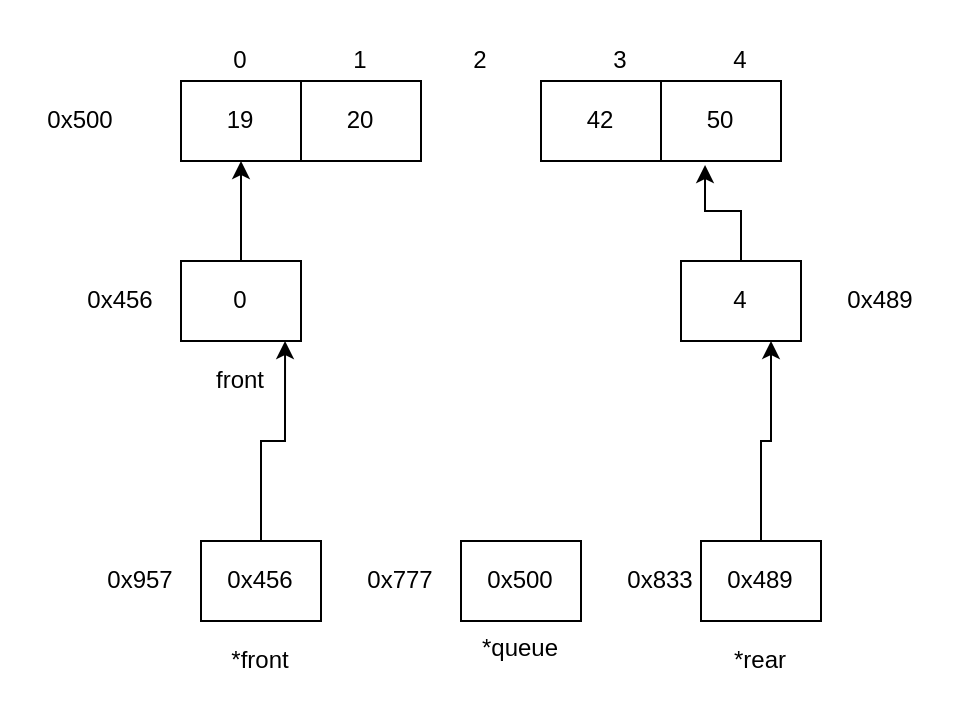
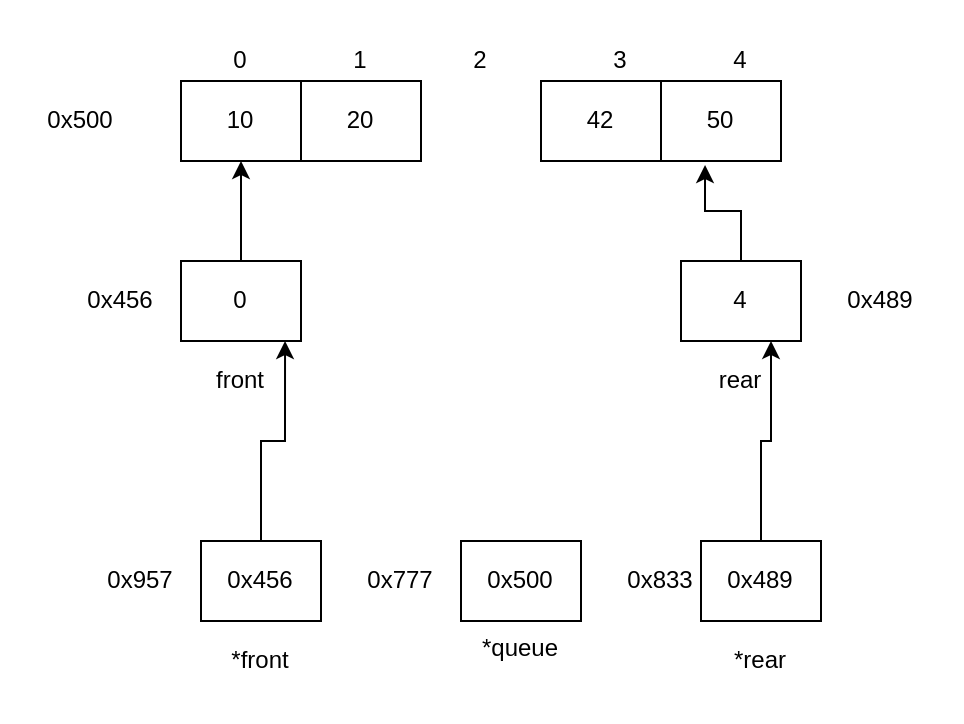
  <mxCell id="0" />
  <mxCell id="1" parent="0" />
  <mxCell id="2" value="" style="group" vertex="1" connectable="0" parent="1"><mxGeometry x="90" y="20" width="300" height="60" as="geometry" /></mxCell>
- <mxCell id="3" value="19" style="rounded=0;whiteSpace=wrap;html=1;" vertex="1" parent="2"><mxGeometry y="20" width="60" height="40" as="geometry" /></mxCell>
+ <mxCell id="3" value="10" style="rounded=0;whiteSpace=wrap;html=1;" vertex="1" parent="2"><mxGeometry y="20" width="60" height="40" as="geometry" /></mxCell>
  <mxCell id="4" value="20" style="rounded=0;whiteSpace=wrap;html=1;" vertex="1" parent="2"><mxGeometry x="60" y="20" width="60" height="40" as="geometry" /></mxCell>
  <mxCell id="5" value="42" style="rounded=0;whiteSpace=wrap;html=1;" vertex="1" parent="2"><mxGeometry x="180" y="20" width="60" height="40" as="geometry" /></mxCell>
  <mxCell id="6" value="50" style="rounded=0;whiteSpace=wrap;html=1;" vertex="1" parent="2"><mxGeometry x="240" y="20" width="60" height="40" as="geometry" /></mxCell>
  <mxCell id="7" value="0" style="text;html=1;strokeColor=none;fillColor=none;align=center;verticalAlign=middle;whiteSpace=wrap;rounded=0;" vertex="1" parent="2"><mxGeometry x="10" width="40" height="20" as="geometry" /></mxCell>
  <mxCell id="8" value="1" style="text;html=1;strokeColor=none;fillColor=none;align=center;verticalAlign=middle;whiteSpace=wrap;rounded=0;" vertex="1" parent="2"><mxGeometry x="70" width="40" height="20" as="geometry" /></mxCell>
  <mxCell id="9" value="2" style="text;html=1;strokeColor=none;fillColor=none;align=center;verticalAlign=middle;whiteSpace=wrap;rounded=0;" vertex="1" parent="2"><mxGeometry x="130" width="40" height="20" as="geometry" /></mxCell>
  <mxCell id="10" value="3" style="text;html=1;strokeColor=none;fillColor=none;align=center;verticalAlign=middle;whiteSpace=wrap;rounded=0;" vertex="1" parent="2"><mxGeometry x="200" width="40" height="20" as="geometry" /></mxCell>
  <mxCell id="11" value="4" style="text;html=1;strokeColor=none;fillColor=none;align=center;verticalAlign=middle;whiteSpace=wrap;rounded=0;" vertex="1" parent="2"><mxGeometry x="260" width="40" height="20" as="geometry" /></mxCell>
  <mxCell id="12" style="edgeStyle=orthogonalEdgeStyle;rounded=0;orthogonalLoop=1;jettySize=auto;html=1;exitX=0.5;exitY=0;exitDx=0;exitDy=0;entryX=0.5;entryY=1;entryDx=0;entryDy=0;" edge="1" parent="1" source="13" target="3"><mxGeometry relative="1" as="geometry" /></mxCell>
  <mxCell id="13" value="0" style="rounded=0;whiteSpace=wrap;html=1;" vertex="1" parent="1"><mxGeometry x="90" y="130" width="60" height="40" as="geometry" /></mxCell>
  <mxCell id="14" style="edgeStyle=orthogonalEdgeStyle;rounded=0;orthogonalLoop=1;jettySize=auto;html=1;exitX=0.5;exitY=0;exitDx=0;exitDy=0;entryX=0.367;entryY=1.05;entryDx=0;entryDy=0;entryPerimeter=0;" edge="1" parent="1" source="15" target="6"><mxGeometry relative="1" as="geometry" /></mxCell>
  <mxCell id="15" value="4" style="rounded=0;whiteSpace=wrap;html=1;" vertex="1" parent="1"><mxGeometry x="340" y="130" width="60" height="40" as="geometry" /></mxCell>
  <mxCell id="16" value="front" style="text;html=1;strokeColor=none;fillColor=none;align=center;verticalAlign=middle;whiteSpace=wrap;rounded=0;" vertex="1" parent="1"><mxGeometry x="100" y="180" width="40" height="20" as="geometry" /></mxCell>
+ <mxCell id="17" value="rear" style="text;html=1;strokeColor=none;fillColor=none;align=center;verticalAlign=middle;whiteSpace=wrap;rounded=0;" vertex="1" parent="1"><mxGeometry x="350" y="180" width="40" height="20" as="geometry" /></mxCell>
  <mxCell id="18" style="edgeStyle=orthogonalEdgeStyle;rounded=0;orthogonalLoop=1;jettySize=auto;html=1;exitX=0.5;exitY=0;exitDx=0;exitDy=0;entryX=0.867;entryY=1;entryDx=0;entryDy=0;entryPerimeter=0;" edge="1" parent="1" source="19" target="13"><mxGeometry relative="1" as="geometry" /></mxCell>
  <mxCell id="19" value="0x456" style="rounded=0;whiteSpace=wrap;html=1;" vertex="1" parent="1"><mxGeometry x="100" y="270" width="60" height="40" as="geometry" /></mxCell>
  <mxCell id="20" style="edgeStyle=orthogonalEdgeStyle;rounded=0;orthogonalLoop=1;jettySize=auto;html=1;exitX=0.5;exitY=0;exitDx=0;exitDy=0;entryX=0.75;entryY=1;entryDx=0;entryDy=0;" edge="1" parent="1" source="21" target="15"><mxGeometry relative="1" as="geometry" /></mxCell>
  <mxCell id="21" value="0x489" style="rounded=0;whiteSpace=wrap;html=1;" vertex="1" parent="1"><mxGeometry x="350" y="270" width="60" height="40" as="geometry" /></mxCell>
  <mxCell id="22" value="0x456" style="text;html=1;strokeColor=none;fillColor=none;align=center;verticalAlign=middle;whiteSpace=wrap;rounded=0;" vertex="1" parent="1"><mxGeometry x="40" y="140" width="40" height="20" as="geometry" /></mxCell>
  <mxCell id="23" value="0x489" style="text;html=1;strokeColor=none;fillColor=none;align=center;verticalAlign=middle;whiteSpace=wrap;rounded=0;" vertex="1" parent="1"><mxGeometry x="420" y="140" width="40" height="20" as="geometry" /></mxCell>
  <mxCell id="24" value="0x500" style="text;html=1;strokeColor=none;fillColor=none;align=center;verticalAlign=middle;whiteSpace=wrap;rounded=0;" vertex="1" parent="1"><mxGeometry x="20" y="50" width="40" height="20" as="geometry" /></mxCell>
  <mxCell id="25" value="0x957" style="text;html=1;strokeColor=none;fillColor=none;align=center;verticalAlign=middle;whiteSpace=wrap;rounded=0;" vertex="1" parent="1"><mxGeometry x="50" y="280" width="40" height="20" as="geometry" /></mxCell>
  <mxCell id="26" value="0x833" style="text;html=1;strokeColor=none;fillColor=none;align=center;verticalAlign=middle;whiteSpace=wrap;rounded=0;" vertex="1" parent="1"><mxGeometry x="310" y="280" width="40" height="20" as="geometry" /></mxCell>
  <mxCell id="27" value="0x500" style="rounded=0;whiteSpace=wrap;html=1;" vertex="1" parent="1"><mxGeometry x="230" y="270" width="60" height="40" as="geometry" /></mxCell>
  <mxCell id="28" value="0x777" style="text;html=1;strokeColor=none;fillColor=none;align=center;verticalAlign=middle;whiteSpace=wrap;rounded=0;" vertex="1" parent="1"><mxGeometry x="180" y="280" width="40" height="20" as="geometry" /></mxCell>
  <mxCell id="29" value="*front" style="text;html=1;strokeColor=none;fillColor=none;align=center;verticalAlign=middle;whiteSpace=wrap;rounded=0;" vertex="1" parent="1"><mxGeometry x="110" y="320" width="40" height="20" as="geometry" /></mxCell>
  <mxCell id="30" value="*rear" style="text;html=1;strokeColor=none;fillColor=none;align=center;verticalAlign=middle;whiteSpace=wrap;rounded=0;" vertex="1" parent="1"><mxGeometry x="360" y="320" width="40" height="20" as="geometry" /></mxCell>
  <mxCell id="31" value="*queue" style="text;html=1;strokeColor=none;fillColor=none;align=center;verticalAlign=middle;whiteSpace=wrap;rounded=0;" vertex="1" parent="1"><mxGeometry x="240" y="314" width="40" height="20" as="geometry" /></mxCell>
